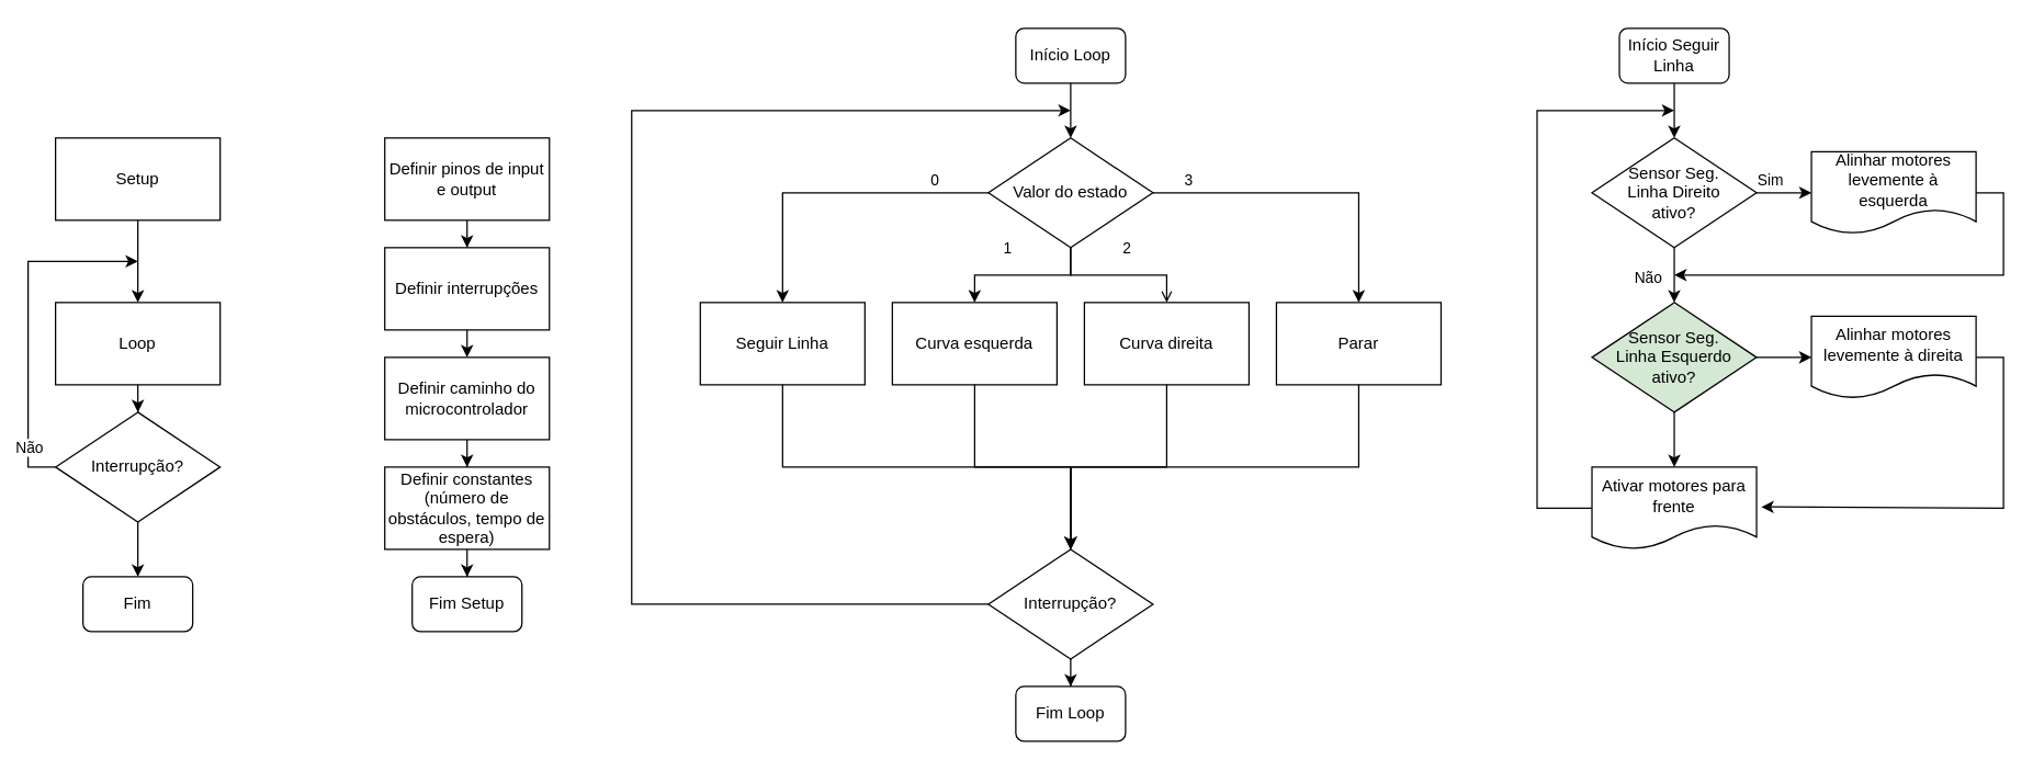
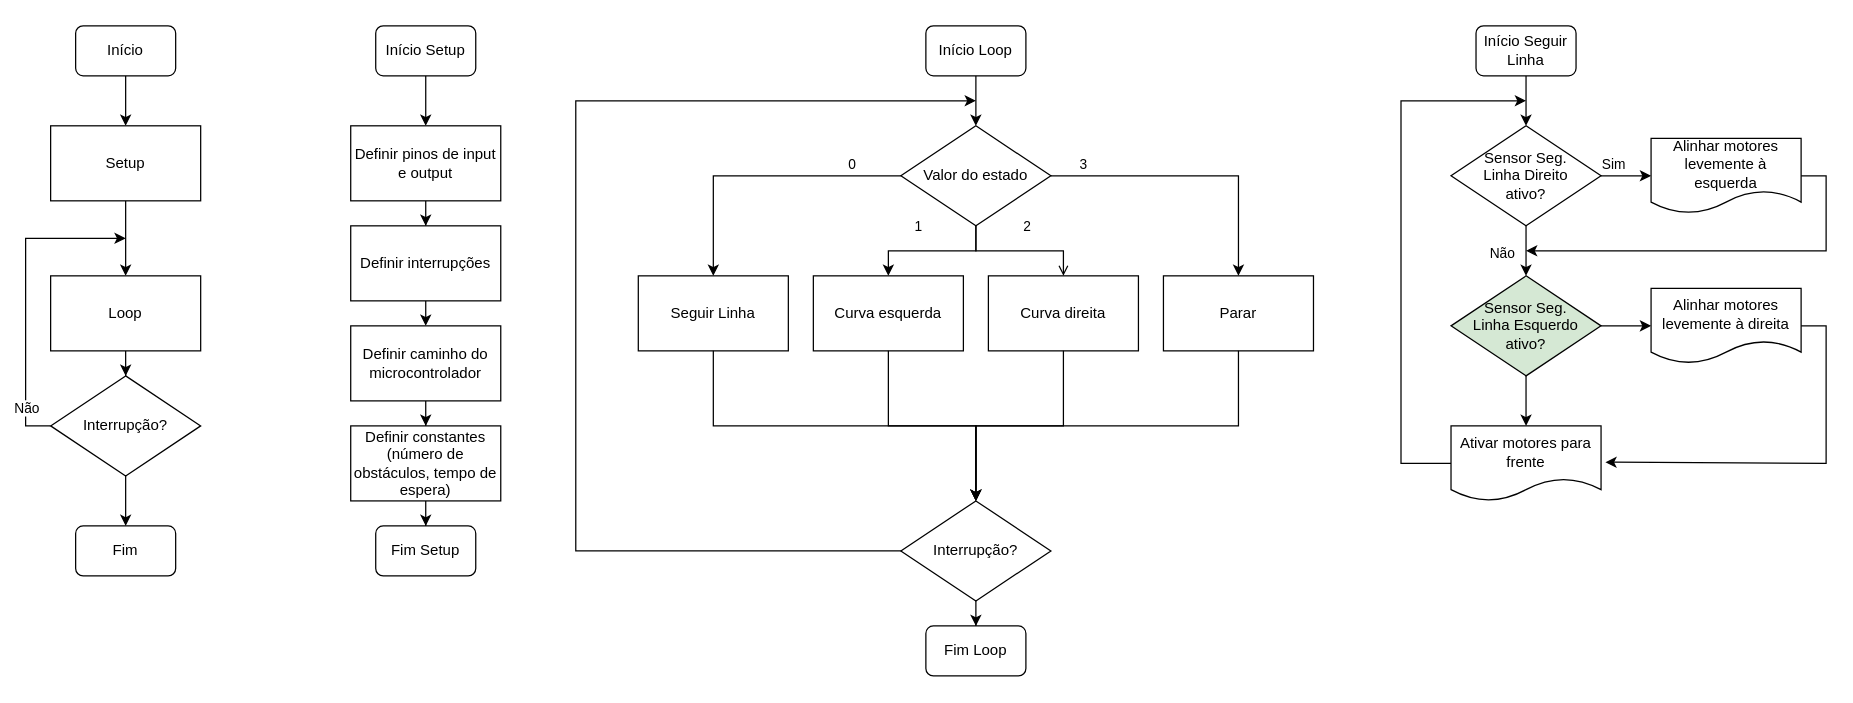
  <mxCell id="0" />
  <mxCell id="1" parent="0" />
+ <mxCell id="2" value="" style="edgeStyle=orthogonalEdgeStyle;rounded=0;orthogonalLoop=1;jettySize=auto;html=1;" edge="1" parent="1" source="3" target="5"><mxGeometry relative="1" as="geometry" /></mxCell>
+ <mxCell id="3" value="Início" style="rounded=1;whiteSpace=wrap;html=1;" vertex="1" parent="1"><mxGeometry x="60" y="20" width="80" height="40" as="geometry" /></mxCell>
  <mxCell id="4" value="" style="edgeStyle=orthogonalEdgeStyle;rounded=0;orthogonalLoop=1;jettySize=auto;html=1;" edge="1" parent="1" source="5" target="7"><mxGeometry relative="1" as="geometry" /></mxCell>
  <mxCell id="5" value="Setup" style="rounded=0;whiteSpace=wrap;html=1;" vertex="1" parent="1"><mxGeometry x="40" y="100" width="120" height="60" as="geometry" /></mxCell>
  <mxCell id="6" value="" style="edgeStyle=orthogonalEdgeStyle;rounded=0;orthogonalLoop=1;jettySize=auto;html=1;" edge="1" parent="1" source="7" target="25"><mxGeometry relative="1" as="geometry" /></mxCell>
  <mxCell id="7" value="Loop" style="rounded=0;whiteSpace=wrap;html=1;" vertex="1" parent="1"><mxGeometry x="40" y="220" width="120" height="60" as="geometry" /></mxCell>
+ <mxCell id="8" value="" style="edgeStyle=orthogonalEdgeStyle;rounded=0;orthogonalLoop=1;jettySize=auto;html=1;" edge="1" parent="1" source="9" target="11"><mxGeometry relative="1" as="geometry" /></mxCell>
+ <mxCell id="9" value="Início Setup" style="rounded=1;whiteSpace=wrap;html=1;" vertex="1" parent="1"><mxGeometry x="300" y="20" width="80" height="40" as="geometry" /></mxCell>
  <mxCell id="10" value="" style="edgeStyle=orthogonalEdgeStyle;rounded=0;orthogonalLoop=1;jettySize=auto;html=1;" edge="1" parent="1" source="11" target="17"><mxGeometry relative="1" as="geometry" /></mxCell>
  <mxCell id="11" value="Definir pinos de input e output" style="rounded=0;whiteSpace=wrap;html=1;" vertex="1" parent="1"><mxGeometry x="280" y="100" width="120" height="60" as="geometry" /></mxCell>
  <mxCell id="12" value="" style="edgeStyle=orthogonalEdgeStyle;rounded=0;orthogonalLoop=1;jettySize=auto;html=1;" edge="1" parent="1" source="13" target="15"><mxGeometry relative="1" as="geometry" /></mxCell>
  <mxCell id="13" value="Definir caminho do microcontrolador" style="rounded=0;whiteSpace=wrap;html=1;" vertex="1" parent="1"><mxGeometry x="280" y="260" width="120" height="60" as="geometry" /></mxCell>
  <mxCell id="14" value="" style="edgeStyle=orthogonalEdgeStyle;rounded=0;orthogonalLoop=1;jettySize=auto;html=1;" edge="1" parent="1" source="15" target="18"><mxGeometry relative="1" as="geometry" /></mxCell>
  <mxCell id="15" value="Definir constantes (número de obstáculos, tempo de espera)" style="rounded=0;whiteSpace=wrap;html=1;" vertex="1" parent="1"><mxGeometry x="280" y="340" width="120" height="60" as="geometry" /></mxCell>
  <mxCell id="16" value="" style="edgeStyle=orthogonalEdgeStyle;rounded=0;orthogonalLoop=1;jettySize=auto;html=1;" edge="1" parent="1" source="17"><mxGeometry relative="1" as="geometry"><mxPoint x="340" y="260" as="targetPoint" /></mxGeometry></mxCell>
  <mxCell id="17" value="Definir interrupções" style="rounded=0;whiteSpace=wrap;html=1;" vertex="1" parent="1"><mxGeometry x="280" y="180" width="120" height="60" as="geometry" /></mxCell>
  <mxCell id="18" value="Fim Setup" style="rounded=1;whiteSpace=wrap;html=1;" vertex="1" parent="1"><mxGeometry x="300" y="420" width="80" height="40" as="geometry" /></mxCell>
  <mxCell id="19" value="" style="edgeStyle=orthogonalEdgeStyle;rounded=0;orthogonalLoop=1;jettySize=auto;html=1;" edge="1" parent="1" source="20" target="23"><mxGeometry relative="1" as="geometry" /></mxCell>
  <mxCell id="20" value="Início Loop" style="rounded=1;whiteSpace=wrap;html=1;" vertex="1" parent="1"><mxGeometry x="740" y="20" width="80" height="40" as="geometry" /></mxCell>
  <mxCell id="21" value="" style="edgeStyle=orthogonalEdgeStyle;rounded=0;orthogonalLoop=1;jettySize=auto;html=1;" edge="1" parent="1" source="23" target="34"><mxGeometry relative="1" as="geometry" /></mxCell>
  <mxCell id="22" value="1" style="edgeLabel;html=1;align=center;verticalAlign=middle;resizable=0;points=[];" vertex="1" connectable="0" parent="21"><mxGeometry x="-0.414" relative="1" as="geometry"><mxPoint x="-35" y="-20" as="offset" /></mxGeometry></mxCell>
  <mxCell id="23" value="Valor do estado" style="rhombus;whiteSpace=wrap;html=1;" vertex="1" parent="1"><mxGeometry x="720" y="100" width="120" height="80" as="geometry" /></mxCell>
  <mxCell id="24" value="" style="edgeStyle=orthogonalEdgeStyle;rounded=0;orthogonalLoop=1;jettySize=auto;html=1;" edge="1" parent="1" source="25" target="28"><mxGeometry relative="1" as="geometry" /></mxCell>
  <mxCell id="25" value="Interrupção?" style="rhombus;whiteSpace=wrap;html=1;" vertex="1" parent="1"><mxGeometry x="40" y="300" width="120" height="80" as="geometry" /></mxCell>
  <mxCell id="26" value="" style="endArrow=classic;html=1;rounded=0;exitX=0;exitY=0.5;exitDx=0;exitDy=0;" edge="1" parent="1" source="25"><mxGeometry width="50" height="50" relative="1" as="geometry"><mxPoint x="130" y="360" as="sourcePoint" /><mxPoint x="100" y="190" as="targetPoint" /><Array as="points"><mxPoint x="20" y="340" /><mxPoint x="20" y="190" /></Array></mxGeometry></mxCell>
  <mxCell id="27" value="Não" style="edgeLabel;html=1;align=center;verticalAlign=middle;resizable=0;points=[];" vertex="1" connectable="0" parent="26"><mxGeometry x="-0.72" relative="1" as="geometry"><mxPoint as="offset" /></mxGeometry></mxCell>
  <mxCell id="28" value="Fim" style="rounded=1;whiteSpace=wrap;html=1;" vertex="1" parent="1"><mxGeometry x="60" y="420" width="80" height="40" as="geometry" /></mxCell>
  <mxCell id="29" value="" style="edgeStyle=orthogonalEdgeStyle;rounded=0;orthogonalLoop=1;jettySize=auto;html=1;" edge="1" parent="1" source="30" target="40"><mxGeometry relative="1" as="geometry" /></mxCell>
  <mxCell id="30" value="Interrupção?" style="rhombus;whiteSpace=wrap;html=1;" vertex="1" parent="1"><mxGeometry x="720" y="400" width="120" height="80" as="geometry" /></mxCell>
  <mxCell id="31" value="Seguir Linha" style="rounded=0;whiteSpace=wrap;html=1;" vertex="1" parent="1"><mxGeometry x="510" y="220" width="120" height="60" as="geometry" /></mxCell>
  <mxCell id="32" value="" style="endArrow=classic;html=1;rounded=0;exitX=0;exitY=0.5;exitDx=0;exitDy=0;entryX=0.5;entryY=0;entryDx=0;entryDy=0;" edge="1" parent="1" source="23" target="31"><mxGeometry width="50" height="50" relative="1" as="geometry"><mxPoint x="720" y="280" as="sourcePoint" /><mxPoint x="770" y="230" as="targetPoint" /><Array as="points"><mxPoint x="570" y="140" /></Array></mxGeometry></mxCell>
  <mxCell id="33" value="0" style="edgeLabel;html=1;align=center;verticalAlign=middle;resizable=0;points=[];" vertex="1" connectable="0" parent="32"><mxGeometry x="-0.634" y="4" relative="1" as="geometry"><mxPoint x="2" y="-14" as="offset" /></mxGeometry></mxCell>
  <mxCell id="34" value="Curva esquerda" style="rounded=0;whiteSpace=wrap;html=1;" vertex="1" parent="1"><mxGeometry x="650" y="220" width="120" height="60" as="geometry" /></mxCell>
  <mxCell id="35" value="Parar" style="rounded=0;whiteSpace=wrap;html=1;" vertex="1" parent="1"><mxGeometry x="930" y="220" width="120" height="60" as="geometry" /></mxCell>
  <mxCell id="36" value="" style="endArrow=classic;html=1;rounded=0;exitX=1;exitY=0.5;exitDx=0;exitDy=0;entryX=0.5;entryY=0;entryDx=0;entryDy=0;" edge="1" parent="1" source="23" target="35"><mxGeometry width="50" height="50" relative="1" as="geometry"><mxPoint x="720" y="280" as="sourcePoint" /><mxPoint x="770" y="230" as="targetPoint" /><Array as="points"><mxPoint x="990" y="140" /></Array></mxGeometry></mxCell>
  <mxCell id="37" value="3" style="edgeLabel;html=1;align=center;verticalAlign=middle;resizable=0;points=[];" vertex="1" connectable="0" parent="36"><mxGeometry x="-0.782" y="-1" relative="1" as="geometry"><mxPoint y="-11" as="offset" /></mxGeometry></mxCell>
  <mxCell id="38" value="" style="endArrow=classic;html=1;rounded=0;exitX=0.5;exitY=1;exitDx=0;exitDy=0;entryX=0.5;entryY=0;entryDx=0;entryDy=0;" edge="1" parent="1" source="31" target="30"><mxGeometry width="50" height="50" relative="1" as="geometry"><mxPoint x="720" y="340" as="sourcePoint" /><mxPoint x="720" y="340" as="targetPoint" /><Array as="points"><mxPoint x="570" y="340" /><mxPoint x="780" y="340" /></Array></mxGeometry></mxCell>
  <mxCell id="39" value="" style="endArrow=classic;html=1;rounded=0;exitX=0.5;exitY=1;exitDx=0;exitDy=0;entryX=0.5;entryY=0;entryDx=0;entryDy=0;" edge="1" parent="1" source="35" target="30"><mxGeometry width="50" height="50" relative="1" as="geometry"><mxPoint x="720" y="340" as="sourcePoint" /><mxPoint x="840" y="340" as="targetPoint" /><Array as="points"><mxPoint x="990" y="340" /><mxPoint x="780" y="340" /></Array></mxGeometry></mxCell>
  <mxCell id="40" value="Fim Loop" style="rounded=1;whiteSpace=wrap;html=1;" vertex="1" parent="1"><mxGeometry x="740" y="500" width="80" height="40" as="geometry" /></mxCell>
  <mxCell id="41" value="" style="endArrow=classic;html=1;rounded=0;exitX=0;exitY=0.5;exitDx=0;exitDy=0;" edge="1" parent="1" source="30"><mxGeometry width="50" height="50" relative="1" as="geometry"><mxPoint x="730" y="360" as="sourcePoint" /><mxPoint x="780" y="80" as="targetPoint" /><Array as="points"><mxPoint x="460" y="440" /><mxPoint x="460" y="80" /></Array></mxGeometry></mxCell>
  <mxCell id="42" value="" style="edgeStyle=orthogonalEdgeStyle;rounded=0;orthogonalLoop=1;jettySize=auto;html=1;" edge="1" parent="1" source="43"><mxGeometry relative="1" as="geometry"><mxPoint x="1220" y="100" as="targetPoint" /></mxGeometry></mxCell>
  <mxCell id="43" value="Início Seguir Linha" style="rounded=1;whiteSpace=wrap;html=1;" vertex="1" parent="1"><mxGeometry x="1180" y="20" width="80" height="40" as="geometry" /></mxCell>
  <mxCell id="44" value="Ativar motores para frente" style="shape=document;whiteSpace=wrap;html=1;boundedLbl=1;" vertex="1" parent="1"><mxGeometry x="1160" y="340" width="120" height="60" as="geometry" /></mxCell>
  <mxCell id="45" value="" style="endArrow=classic;html=1;rounded=0;exitX=0;exitY=0.5;exitDx=0;exitDy=0;" edge="1" parent="1" source="44"><mxGeometry width="50" height="50" relative="1" as="geometry"><mxPoint x="1270" y="430" as="sourcePoint" /><mxPoint x="1220" y="80" as="targetPoint" /><Array as="points"><mxPoint x="1120" y="370" /><mxPoint x="1120" y="80" /></Array></mxGeometry></mxCell>
  <mxCell id="46" value="" style="edgeStyle=orthogonalEdgeStyle;rounded=0;orthogonalLoop=1;jettySize=auto;html=1;exitX=0.5;exitY=1;exitDx=0;exitDy=0;" edge="1" parent="1" source="59" target="44"><mxGeometry relative="1" as="geometry"><mxPoint x="1220" y="420" as="sourcePoint" /></mxGeometry></mxCell>
  <mxCell id="47" value="Curva direita" style="rounded=0;whiteSpace=wrap;html=1;" vertex="1" parent="1"><mxGeometry x="790" y="220" width="120" height="60" as="geometry" /></mxCell>
  <mxCell id="48" value="" style="endArrow=open;html=1;rounded=0;exitX=0.5;exitY=1;exitDx=0;exitDy=0;entryX=0.5;entryY=0;entryDx=0;entryDy=0;" edge="1" parent="1" source="23" target="47"><mxGeometry width="50" height="50" relative="1" as="geometry"><mxPoint x="810" y="370" as="sourcePoint" /><mxPoint x="860" y="320" as="targetPoint" /><Array as="points"><mxPoint x="780" y="200" /><mxPoint x="850" y="200" /></Array></mxGeometry></mxCell>
  <mxCell id="49" value="2" style="edgeLabel;html=1;align=center;verticalAlign=middle;resizable=0;points=[];" vertex="1" connectable="0" parent="48"><mxGeometry x="0.139" relative="1" as="geometry"><mxPoint x="-3" y="-20" as="offset" /></mxGeometry></mxCell>
  <mxCell id="50" value="" style="endArrow=classic;html=1;rounded=0;exitX=0.5;exitY=1;exitDx=0;exitDy=0;entryX=0.5;entryY=0;entryDx=0;entryDy=0;" edge="1" parent="1" source="34" target="30"><mxGeometry width="50" height="50" relative="1" as="geometry"><mxPoint x="760" y="370" as="sourcePoint" /><mxPoint x="810" y="320" as="targetPoint" /><Array as="points"><mxPoint x="710" y="340" /><mxPoint x="780" y="340" /></Array></mxGeometry></mxCell>
  <mxCell id="51" value="" style="endArrow=classic;html=1;rounded=0;exitX=0.5;exitY=1;exitDx=0;exitDy=0;entryX=0.5;entryY=0;entryDx=0;entryDy=0;" edge="1" parent="1" source="47" target="30"><mxGeometry width="50" height="50" relative="1" as="geometry"><mxPoint x="760" y="370" as="sourcePoint" /><mxPoint x="810" y="320" as="targetPoint" /><Array as="points"><mxPoint x="850" y="340" /><mxPoint x="780" y="340" /></Array></mxGeometry></mxCell>
  <mxCell id="52" value="" style="edgeStyle=orthogonalEdgeStyle;rounded=0;orthogonalLoop=1;jettySize=auto;html=1;" edge="1" parent="1" source="56" target="57"><mxGeometry relative="1" as="geometry" /></mxCell>
  <mxCell id="53" value="Sim" style="edgeLabel;html=1;align=center;verticalAlign=middle;resizable=0;points=[];" vertex="1" connectable="0" parent="52"><mxGeometry x="-0.57" y="-1" relative="1" as="geometry"><mxPoint y="-11" as="offset" /></mxGeometry></mxCell>
  <mxCell id="54" value="" style="edgeStyle=orthogonalEdgeStyle;rounded=0;orthogonalLoop=1;jettySize=auto;html=1;" edge="1" parent="1" source="56" target="59"><mxGeometry relative="1" as="geometry" /></mxCell>
  <mxCell id="55" value="Não" style="edgeLabel;html=1;align=center;verticalAlign=middle;resizable=0;points=[];" vertex="1" connectable="0" parent="54"><mxGeometry x="-0.619" y="-1" relative="1" as="geometry"><mxPoint x="-19" y="13" as="offset" /></mxGeometry></mxCell>
  <mxCell id="56" value="Sensor Seg.&lt;div&gt;Linha Direito&lt;/div&gt;&lt;div&gt;ativo?&lt;/div&gt;" style="rhombus;whiteSpace=wrap;html=1;" vertex="1" parent="1"><mxGeometry x="1160" y="100" width="120" height="80" as="geometry" /></mxCell>
  <mxCell id="57" value="Alinhar motores levemente à esquerda" style="shape=document;whiteSpace=wrap;html=1;boundedLbl=1;" vertex="1" parent="1"><mxGeometry x="1320" y="110" width="120" height="60" as="geometry" /></mxCell>
  <mxCell id="58" value="" style="edgeStyle=orthogonalEdgeStyle;rounded=0;orthogonalLoop=1;jettySize=auto;html=1;" edge="1" parent="1" source="59" target="61"><mxGeometry relative="1" as="geometry" /></mxCell>
  <mxCell id="59" value="Sensor Seg.&lt;div&gt;Linha Esquerdo ativo?&lt;/div&gt;" style="rhombus;whiteSpace=wrap;html=1;fillColor=#d5e8d4;" vertex="1" parent="1"><mxGeometry x="1160" y="220" width="120" height="80" as="geometry" /></mxCell>
  <mxCell id="60" value="" style="endArrow=classic;html=1;rounded=0;exitX=1;exitY=0.5;exitDx=0;exitDy=0;" edge="1" parent="1" source="57"><mxGeometry width="50" height="50" relative="1" as="geometry"><mxPoint x="1250" y="340" as="sourcePoint" /><mxPoint x="1220" y="200" as="targetPoint" /><Array as="points"><mxPoint x="1460" y="140" /><mxPoint x="1460" y="200" /></Array></mxGeometry></mxCell>
  <mxCell id="61" value="Alinhar motores levemente à direita" style="shape=document;whiteSpace=wrap;html=1;boundedLbl=1;" vertex="1" parent="1"><mxGeometry x="1320" y="230" width="120" height="60" as="geometry" /></mxCell>
  <mxCell id="62" value="" style="endArrow=classic;html=1;rounded=0;exitX=1;exitY=0.5;exitDx=0;exitDy=0;entryX=1.029;entryY=0.484;entryDx=0;entryDy=0;entryPerimeter=0;" edge="1" parent="1" source="61" target="44"><mxGeometry width="50" height="50" relative="1" as="geometry"><mxPoint x="1360" y="310" as="sourcePoint" /><mxPoint x="1410" y="260" as="targetPoint" /><Array as="points"><mxPoint x="1460" y="260" /><mxPoint x="1460" y="370" /></Array></mxGeometry></mxCell>
